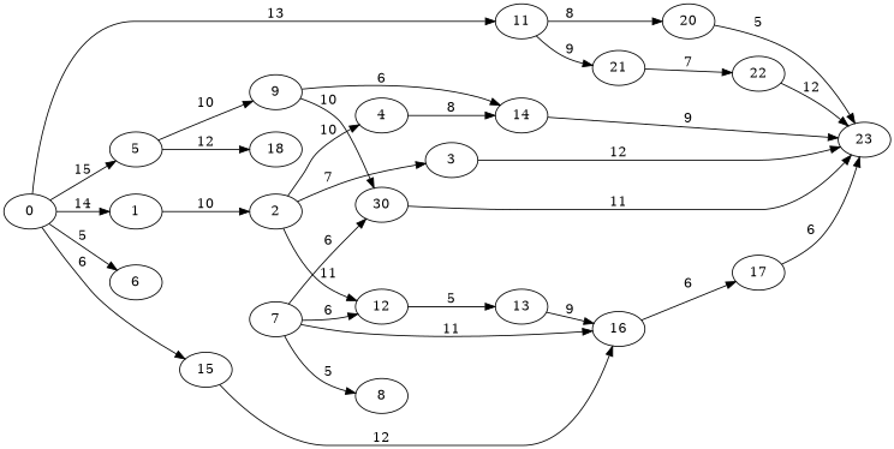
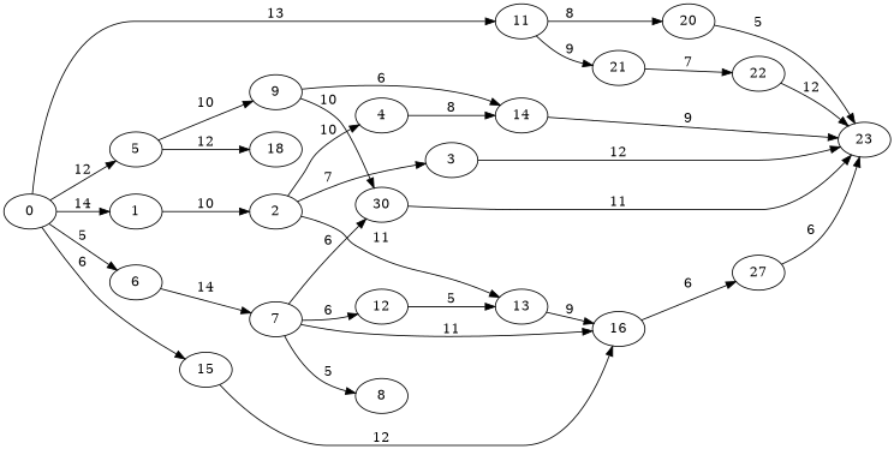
  digraph {
    rankdir=LR
    0
    1
    5
    6
    11
    15
    2
    9
    18
    7
    20
    21
    16
    3
    4
    13
    14
    n18 [label=30]
    8
    12
    23
    22
-   17
+   17 [label=27]
    0 -> 1 [label=14]
-   0 -> 5 [label=15]
+   0 -> 5 [label=12]
    0 -> 6 [label=5]
    0 -> 11 [label=13]
    0 -> 15 [label=6]
    1 -> 2 [label=10]
    5 -> 9 [label=10]
    5 -> 18 [label=12]
+   6 -> 7 [label=14]
    11 -> 20 [label=8]
    11 -> 21 [label=9]
    15 -> 16 [label=12]
    2 -> 3 [label=7]
    2 -> 4 [label=10]
-   2 -> 12 [label=11]
+   2 -> 13 [label=11]
    9 -> 14 [label=6]
    9 -> n18 [label=10]
    7 -> 16 [label=11]
    7 -> n18 [label=6]
    7 -> 8 [label=5]
    7 -> 12 [label=6]
    20 -> 23 [label=5]
    21 -> 22 [label=7]
    16 -> 17 [label=6]
    3 -> 23 [label=12]
    4 -> 14 [label=8]
    13 -> 16 [label=9]
    14 -> 23 [label=9]
    n18 -> 23 [label=11]
    12 -> 13 [label=5]
    22 -> 23 [label=12]
    17 -> 23 [label=6]
  }
